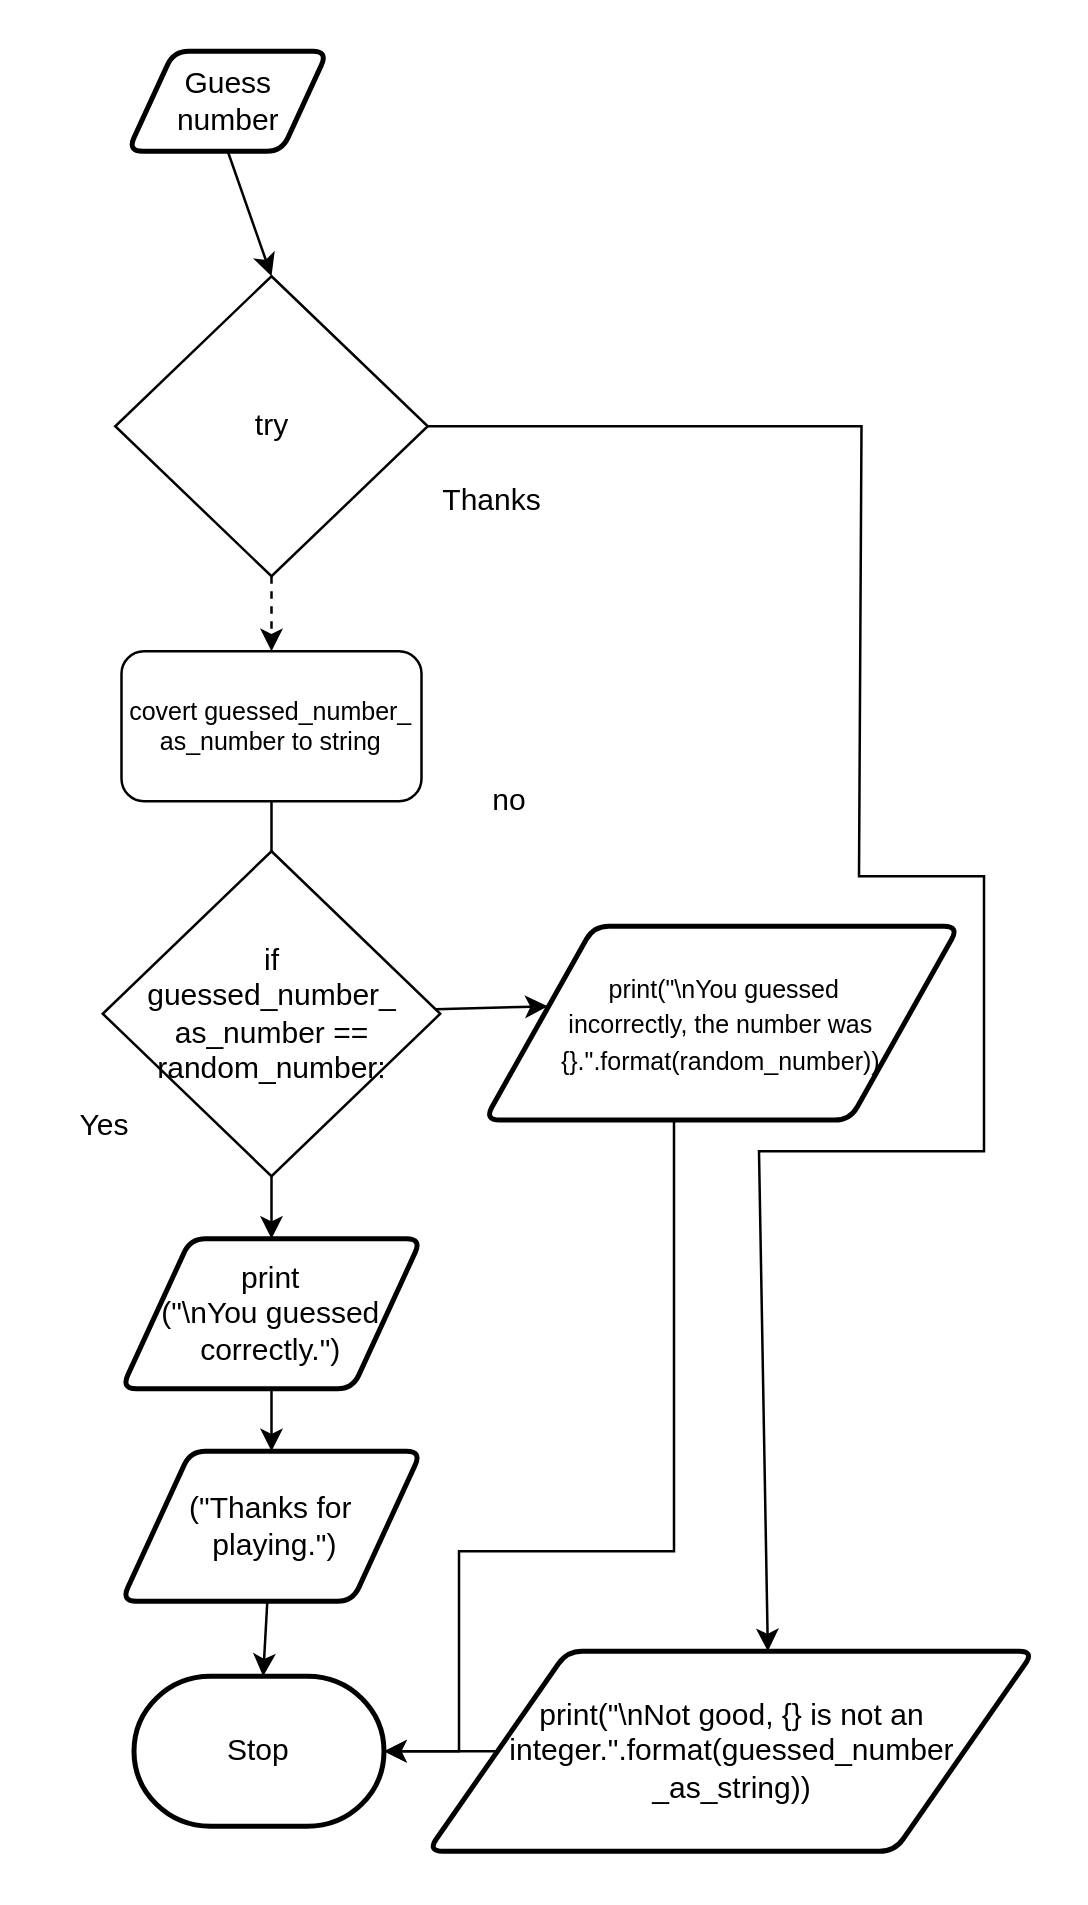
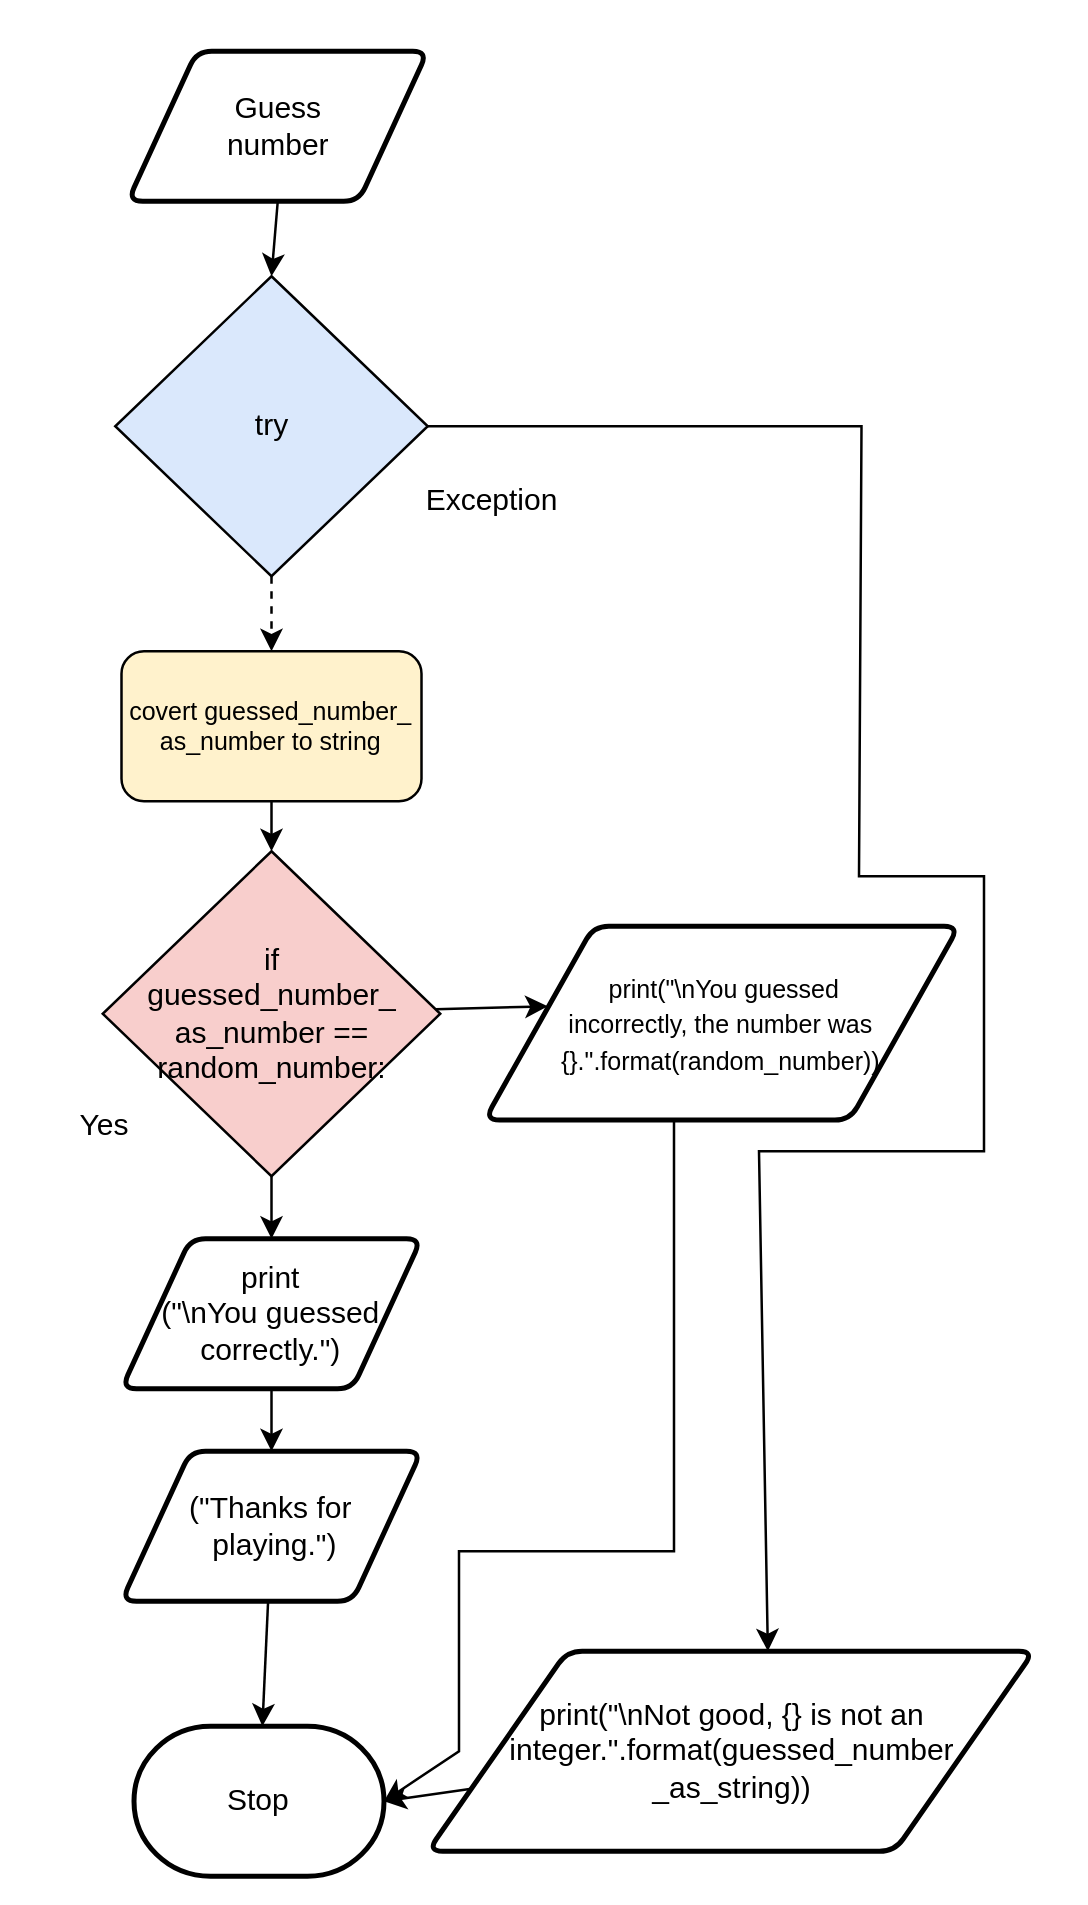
  <mxCell id="0" />
  <mxCell id="1" parent="0" />
  <mxCell id="2" style="edgeStyle=none;html=1;exitX=0.5;exitY=1;exitDx=0;exitDy=0;entryX=0.5;entryY=0;entryDx=0;entryDy=0;" parent="1" source="6" target="8" edge="1"><mxGeometry relative="1" as="geometry"><mxPoint x="133" y="220" as="sourcePoint" /><mxPoint x="133" y="130" as="targetPoint" /></mxGeometry></mxCell>
  <mxCell id="3" style="edgeStyle=none;html=1;exitX=0.5;exitY=1;exitDx=0;exitDy=0;entryX=0.5;entryY=0;entryDx=0;entryDy=0;dashed=1;" parent="1" source="8" target="23" edge="1"><mxGeometry relative="1" as="geometry"><mxPoint x="83" y="260" as="targetPoint" /><mxPoint x="133" y="390" as="sourcePoint" /></mxGeometry></mxCell>
  <mxCell id="4" style="edgeStyle=none;html=1;entryX=0.5;entryY=0;entryDx=0;entryDy=0;" parent="1" source="5" target="22" edge="1"><mxGeometry relative="1" as="geometry"><mxPoint x="113" y="550" as="targetPoint" /></mxGeometry></mxCell>
  <mxCell id="5" value="print&lt;br&gt;(&quot;\nYou guessed correctly.&quot;)" style="shape=parallelogram;html=1;strokeWidth=2;perimeter=parallelogramPerimeter;whiteSpace=wrap;rounded=1;arcSize=12;size=0.23;" parent="1" vertex="1"><mxGeometry x="48" y="495" width="120" height="60" as="geometry" /></mxCell>
- <mxCell id="6" value="Guess&lt;br&gt;number" style="shape=parallelogram;html=1;strokeWidth=2;perimeter=parallelogramPerimeter;whiteSpace=wrap;rounded=1;arcSize=12;size=0.23;" parent="1" vertex="1"><mxGeometry x="50.5" y="20" width="80" height="40" as="geometry" /></mxCell>
+ <mxCell id="6" value="Guess&lt;br&gt;number" style="shape=parallelogram;html=1;strokeWidth=2;perimeter=parallelogramPerimeter;whiteSpace=wrap;rounded=1;arcSize=12;size=0.23;" parent="1" vertex="1"><mxGeometry x="50.5" y="20" width="120" height="60" as="geometry" /></mxCell>
  <mxCell id="7" style="edgeStyle=none;html=1;rounded=0;entryX=0.561;entryY=0;entryDx=0;entryDy=0;entryPerimeter=0;" parent="1" source="8" target="13" edge="1"><mxGeometry relative="1" as="geometry"><mxPoint x="313" y="620" as="targetPoint" /><Array as="points"><mxPoint x="344" y="170" /><mxPoint x="343" y="350" /><mxPoint x="373" y="350" /><mxPoint x="393" y="350" /><mxPoint x="393" y="410" /><mxPoint x="393" y="460" /><mxPoint x="344" y="460" /><mxPoint x="303" y="460" /></Array></mxGeometry></mxCell>
- <mxCell id="8" value="try" style="rhombus;whiteSpace=wrap;html=1;" parent="1" vertex="1"><mxGeometry x="45.5" y="110" width="125" height="120" as="geometry" /></mxCell>
+ <mxCell id="8" value="try" style="rhombus;whiteSpace=wrap;html=1;fillColor=#dae8fc;" parent="1" vertex="1"><mxGeometry x="45.5" y="110" width="125" height="120" as="geometry" /></mxCell>
  <mxCell id="9" value="Yes" style="text;html=1;align=center;verticalAlign=middle;resizable=0;points=[];autosize=1;strokeColor=none;fillColor=none;" parent="1" vertex="1"><mxGeometry x="20.5" y="440" width="40" height="20" as="geometry" /></mxCell>
- <mxCell id="10" value="Thanks" style="text;html=1;align=center;verticalAlign=middle;resizable=0;points=[];autosize=1;strokeColor=none;fillColor=none;" parent="1" vertex="1"><mxGeometry x="160.5" y="190" width="70" height="20" as="geometry" /></mxCell>
- <mxCell id="11" value="Stop" style="strokeWidth=2;html=1;shape=mxgraph.flowchart.terminator;whiteSpace=wrap;" parent="1" vertex="1"><mxGeometry x="53" y="670" width="100" height="60" as="geometry" /></mxCell>
+ <mxCell id="10" value="Exception" style="text;html=1;align=center;verticalAlign=middle;resizable=0;points=[];autosize=1;strokeColor=none;fillColor=none;" parent="1" vertex="1"><mxGeometry x="160.5" y="190" width="70" height="20" as="geometry" /></mxCell>
+ <mxCell id="11" value="Stop" style="strokeWidth=2;html=1;shape=mxgraph.flowchart.terminator;whiteSpace=wrap;" parent="1" vertex="1"><mxGeometry x="53" y="690" width="100" height="60" as="geometry" /></mxCell>
  <mxCell id="12" style="edgeStyle=none;rounded=0;html=1;entryX=1;entryY=0.5;entryDx=0;entryDy=0;entryPerimeter=0;" parent="1" source="13" target="11" edge="1"><mxGeometry relative="1" as="geometry" /></mxCell>
  <mxCell id="13" value="print(&quot;\nNot good, {} is not an integer.&quot;.format(guessed_number&lt;br&gt;_as_string))" style="shape=parallelogram;html=1;strokeWidth=2;perimeter=parallelogramPerimeter;whiteSpace=wrap;rounded=1;arcSize=12;size=0.23;" parent="1" vertex="1"><mxGeometry x="170.5" y="660" width="242.5" height="80" as="geometry" /></mxCell>
  <mxCell id="14" style="edgeStyle=none;html=1;entryX=0.5;entryY=0;entryDx=0;entryDy=0;" parent="1" source="17" target="5" edge="1"><mxGeometry relative="1" as="geometry" /></mxCell>
  <mxCell id="15" style="edgeStyle=none;rounded=0;html=1;entryX=0.133;entryY=0.413;entryDx=0;entryDy=0;entryPerimeter=0;" parent="1" source="17" target="20" edge="1"><mxGeometry relative="1" as="geometry"><mxPoint x="213" y="350" as="targetPoint" /></mxGeometry></mxCell>
- <mxCell id="16" style="edgeStyle=none;rounded=0;html=1;entryX=0.5;entryY=0;entryDx=0;entryDy=0;fontSize=10;exitX=0.5;exitY=1;exitDx=0;exitDy=0;endArrow=none;" parent="1" source="23" target="17" edge="1"><mxGeometry relative="1" as="geometry"><mxPoint x="153" y="320" as="sourcePoint" /></mxGeometry></mxCell>
- <mxCell id="17" value="if &lt;br&gt;guessed_number_&lt;br&gt;as_number == &lt;br&gt;random_number:" style="rhombus;whiteSpace=wrap;html=1;" parent="1" vertex="1"><mxGeometry x="40.5" y="340" width="135" height="130" as="geometry" /></mxCell>
- <mxCell id="18" value="no" style="text;html=1;align=center;verticalAlign=middle;resizable=0;points=[];autosize=1;strokeColor=none;fillColor=none;" parent="1" vertex="1"><mxGeometry x="188" y="310" width="30" height="20" as="geometry" /></mxCell>
+ <mxCell id="16" style="edgeStyle=none;rounded=0;html=1;entryX=0.5;entryY=0;entryDx=0;entryDy=0;fontSize=10;exitX=0.5;exitY=1;exitDx=0;exitDy=0;" parent="1" source="23" target="17" edge="1"><mxGeometry relative="1" as="geometry"><mxPoint x="153" y="320" as="sourcePoint" /></mxGeometry></mxCell>
+ <mxCell id="17" value="if &lt;br&gt;guessed_number_&lt;br&gt;as_number == &lt;br&gt;random_number:" style="rhombus;whiteSpace=wrap;html=1;fillColor=#f8cecc;" parent="1" vertex="1"><mxGeometry x="40.5" y="340" width="135" height="130" as="geometry" /></mxCell>
  <mxCell id="19" style="edgeStyle=none;rounded=0;html=1;fontSize=10;entryX=1;entryY=0.5;entryDx=0;entryDy=0;entryPerimeter=0;" parent="1" target="11" edge="1"><mxGeometry relative="1" as="geometry"><mxPoint x="153" y="620" as="targetPoint" /><mxPoint x="269" y="440" as="sourcePoint" /><Array as="points"><mxPoint x="269" y="620" /><mxPoint x="183" y="620" /><mxPoint x="183" y="700" /></Array></mxGeometry></mxCell>
  <mxCell id="20" value="&lt;font style=&quot;font-size: 10px&quot;&gt;&amp;nbsp;print(&quot;\nYou guessed &lt;br&gt;incorrectly, the number was {}.&quot;.format(random_number))&lt;/font&gt;" style="shape=parallelogram;html=1;strokeWidth=2;perimeter=parallelogramPerimeter;whiteSpace=wrap;rounded=1;arcSize=12;size=0.23;" parent="1" vertex="1"><mxGeometry x="193.25" y="370" width="189.75" height="77.5" as="geometry" /></mxCell>
  <mxCell id="21" style="edgeStyle=none;rounded=0;html=1;fontSize=10;" parent="1" source="22" target="11" edge="1"><mxGeometry relative="1" as="geometry" /></mxCell>
  <mxCell id="22" value="(&quot;Thanks for&lt;br&gt;&amp;nbsp;playing.&quot;)" style="shape=parallelogram;html=1;strokeWidth=2;perimeter=parallelogramPerimeter;whiteSpace=wrap;rounded=1;arcSize=12;size=0.23;" parent="1" vertex="1"><mxGeometry x="48" y="580" width="120" height="60" as="geometry" /></mxCell>
- <mxCell id="23" value="covert&amp;nbsp;guessed_number_&lt;br&gt;as_number to string" style="rounded=1;whiteSpace=wrap;html=1;fontSize=10;" parent="1" vertex="1"><mxGeometry x="48" y="260" width="120" height="60" as="geometry" /></mxCell>
+ <mxCell id="23" value="covert&amp;nbsp;guessed_number_&lt;br&gt;as_number to string" style="rounded=1;whiteSpace=wrap;html=1;fontSize=10;fillColor=#fff2cc;" parent="1" vertex="1"><mxGeometry x="48" y="260" width="120" height="60" as="geometry" /></mxCell>
